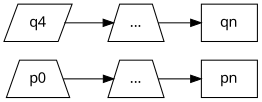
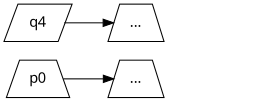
  digraph {
    fontname="Noto Sans"
    rankdir=LR
    node [fontname="Noto Sans" shape=trapezium]
    edge [fontname="Noto Sans"]
    n1 [label=p0]
    n2 [label="..."]
-   n3 [label=pn shape=box]
    n4 [label=q4 shape=parallelogram]
    n5 [label="..."]
-   n6 [label=qn shape=box]
    n1 -> n2
-   n2 -> n3
    n4 -> n5
-   n5 -> n6
  }
